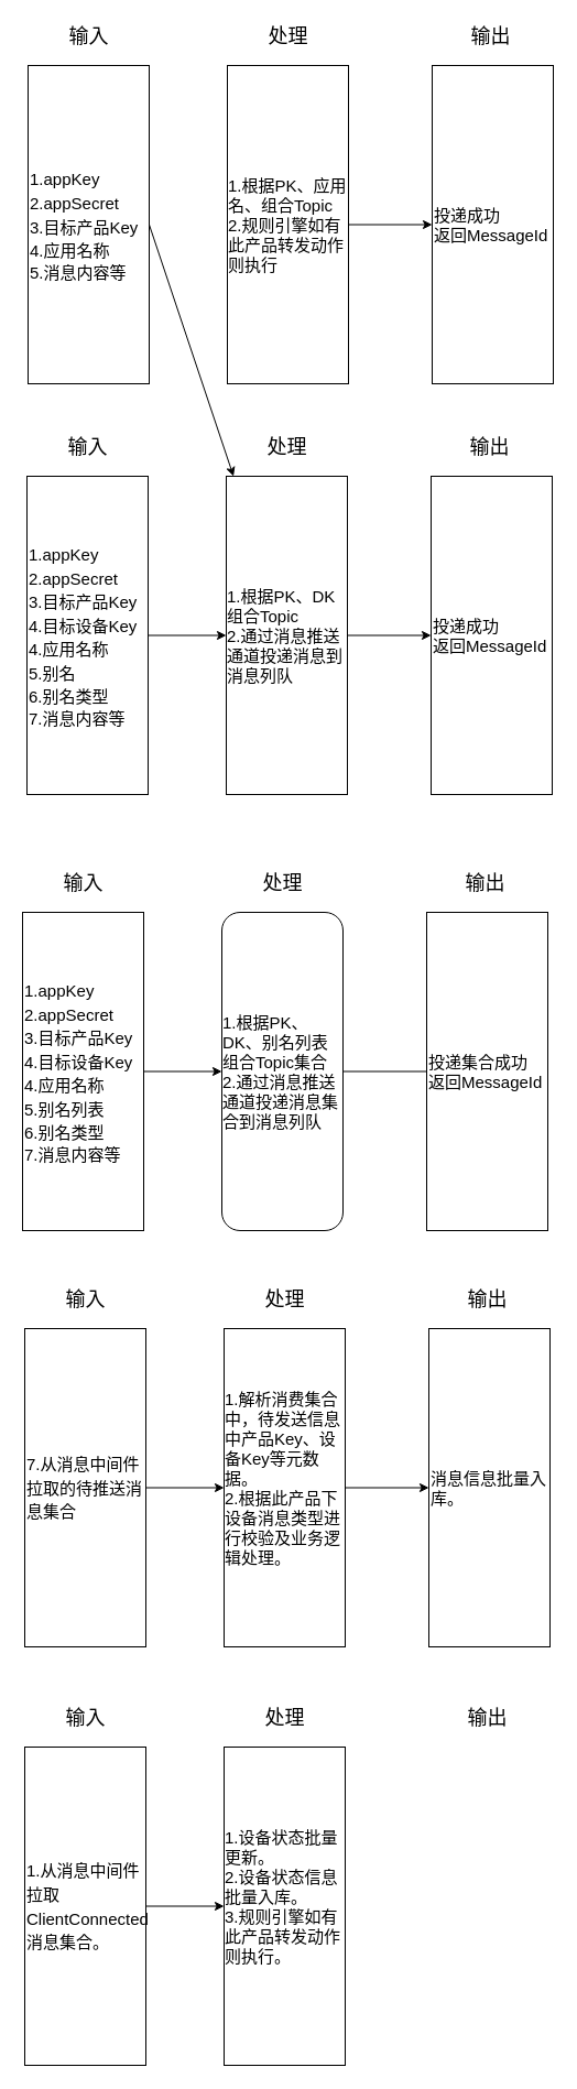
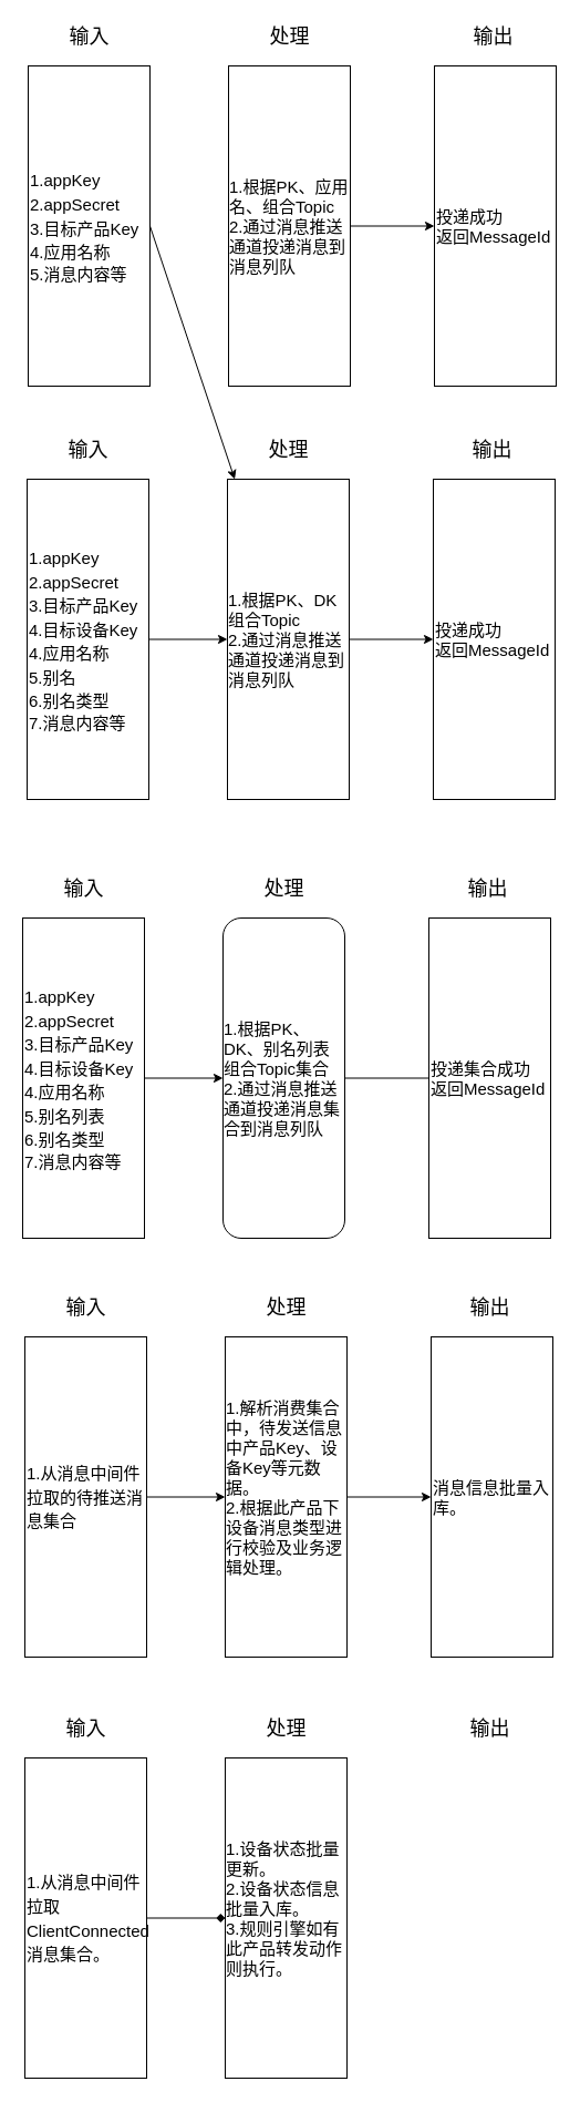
  <mxCell id="0" />
  <mxCell id="1" parent="0" />
  <mxCell id="2" value="" style="group" vertex="1" connectable="0" parent="1"><mxGeometry x="25" y="20" width="477" height="328" as="geometry" /></mxCell>
  <mxCell id="3" value="" style="group" vertex="1" connectable="0" parent="2"><mxGeometry x="367" width="110" height="328" as="geometry" /></mxCell>
  <mxCell id="4" value="投递成功&lt;br&gt;返回MessageId" style="rounded=0;whiteSpace=wrap;html=1;fontSize=15;align=left;" vertex="1" parent="3"><mxGeometry y="39" width="110" height="289" as="geometry" /></mxCell>
  <mxCell id="5" value="输出" style="text;html=1;align=center;verticalAlign=middle;resizable=0;points=[];autosize=1;fontSize=18;" vertex="1" parent="3"><mxGeometry x="30" width="46" height="26" as="geometry" /></mxCell>
  <mxCell id="6" value="" style="group" vertex="1" connectable="0" parent="2"><mxGeometry x="181" width="110" height="328" as="geometry" /></mxCell>
- <mxCell id="7" value="&lt;div style=&quot;text-align: left&quot;&gt;&lt;span&gt;1.根据PK、应用名、组合Topic&lt;/span&gt;&lt;/div&gt;&lt;font style=&quot;font-size: 15px&quot;&gt;&lt;div style=&quot;text-align: left&quot;&gt;&lt;span&gt;2.规则引擎如有此产品转发动作则执行&lt;/span&gt;&lt;/div&gt;&lt;/font&gt;" style="rounded=0;whiteSpace=wrap;html=1;fontSize=15;" vertex="1" parent="6"><mxGeometry y="39" width="110" height="289" as="geometry" /></mxCell>
+ <mxCell id="7" value="&lt;div style=&quot;text-align: left&quot;&gt;&lt;span&gt;1.根据PK、应用名、组合Topic&lt;/span&gt;&lt;/div&gt;&lt;font style=&quot;font-size: 15px&quot;&gt;&lt;div style=&quot;text-align: left&quot;&gt;&lt;span&gt;2.通过消息推送通道投递消息到消息列队&lt;/span&gt;&lt;/div&gt;&lt;/font&gt;" style="rounded=0;whiteSpace=wrap;html=1;fontSize=15;" vertex="1" parent="6"><mxGeometry y="39" width="110" height="289" as="geometry" /></mxCell>
  <mxCell id="8" value="处理" style="text;html=1;align=center;verticalAlign=middle;resizable=0;points=[];autosize=1;fontSize=18;" vertex="1" parent="6"><mxGeometry x="32" width="46" height="26" as="geometry" /></mxCell>
  <mxCell id="9" value="" style="group" vertex="1" connectable="0" parent="2"><mxGeometry width="110" height="328" as="geometry" /></mxCell>
  <mxCell id="10" value="&lt;font style=&quot;font-size: 15px&quot;&gt;1.appKey&lt;br&gt;2.appSecret&lt;br&gt;3.目标产品Key&lt;br&gt;4.应用名称&lt;br&gt;&lt;div&gt;&lt;span&gt;5.消息内容等&lt;/span&gt;&lt;/div&gt;&lt;/font&gt;" style="rounded=0;whiteSpace=wrap;html=1;fontSize=18;align=left;" vertex="1" parent="9"><mxGeometry y="39" width="110" height="289" as="geometry" /></mxCell>
  <mxCell id="11" value="输入" style="text;html=1;align=center;verticalAlign=middle;resizable=0;points=[];autosize=1;fontSize=18;" vertex="1" parent="9"><mxGeometry x="32" width="46" height="26" as="geometry" /></mxCell>
  <mxCell id="12" value="" style="endArrow=classic;html=1;fontSize=18;exitX=1;exitY=0.5;exitDx=0;exitDy=0;" edge="1" parent="2" source="10" target="19"><mxGeometry width="50" height="50" relative="1" as="geometry"><mxPoint x="288" y="174" as="sourcePoint" /><mxPoint x="338" y="124" as="targetPoint" /></mxGeometry></mxCell>
  <mxCell id="13" style="edgeStyle=orthogonalEdgeStyle;rounded=0;orthogonalLoop=1;jettySize=auto;html=1;exitX=1;exitY=0.5;exitDx=0;exitDy=0;entryX=0;entryY=0.5;entryDx=0;entryDy=0;endArrow=classic;endFill=1;fontSize=18;" edge="1" parent="2" source="7" target="4"><mxGeometry relative="1" as="geometry" /></mxCell>
  <mxCell id="14" value="" style="group" vertex="1" connectable="0" parent="1"><mxGeometry x="24" y="393" width="477" height="328" as="geometry" /></mxCell>
  <mxCell id="15" value="" style="group" vertex="1" connectable="0" parent="14"><mxGeometry x="367" width="110" height="328" as="geometry" /></mxCell>
  <mxCell id="16" value="投递成功&lt;br&gt;返回MessageId" style="rounded=0;whiteSpace=wrap;html=1;fontSize=15;align=left;" vertex="1" parent="15"><mxGeometry y="39" width="110" height="289" as="geometry" /></mxCell>
  <mxCell id="17" value="输出" style="text;html=1;align=center;verticalAlign=middle;resizable=0;points=[];autosize=1;fontSize=18;" vertex="1" parent="15"><mxGeometry x="30" width="46" height="26" as="geometry" /></mxCell>
  <mxCell id="18" value="" style="group" vertex="1" connectable="0" parent="14"><mxGeometry x="181" width="110" height="328" as="geometry" /></mxCell>
  <mxCell id="19" value="&lt;div style=&quot;text-align: left&quot;&gt;&lt;span&gt;1.根据PK、DK组合Topic&lt;/span&gt;&lt;/div&gt;&lt;font style=&quot;font-size: 15px&quot;&gt;&lt;div style=&quot;text-align: left&quot;&gt;&lt;span&gt;2.通过消息推送通道投递消息到消息列队&lt;/span&gt;&lt;/div&gt;&lt;/font&gt;" style="rounded=0;whiteSpace=wrap;html=1;fontSize=15;" vertex="1" parent="18"><mxGeometry y="39" width="110" height="289" as="geometry" /></mxCell>
  <mxCell id="20" value="处理" style="text;html=1;align=center;verticalAlign=middle;resizable=0;points=[];autosize=1;fontSize=18;" vertex="1" parent="18"><mxGeometry x="32" width="46" height="26" as="geometry" /></mxCell>
  <mxCell id="21" value="" style="group" vertex="1" connectable="0" parent="14"><mxGeometry width="110" height="328" as="geometry" /></mxCell>
  <mxCell id="22" value="&lt;font style=&quot;font-size: 15px&quot;&gt;1.appKey&lt;br&gt;2.appSecret&lt;br&gt;3.目标产品Key&lt;br&gt;4.目标设备Key&lt;br&gt;4.应用名称&lt;br&gt;5.别名&lt;br&gt;6.别名类型&lt;br&gt;&lt;div&gt;&lt;span&gt;7.消息内容等&lt;/span&gt;&lt;/div&gt;&lt;/font&gt;" style="rounded=0;whiteSpace=wrap;html=1;fontSize=18;align=left;" vertex="1" parent="21"><mxGeometry y="39" width="110" height="289" as="geometry" /></mxCell>
  <mxCell id="23" value="输入" style="text;html=1;align=center;verticalAlign=middle;resizable=0;points=[];autosize=1;fontSize=18;" vertex="1" parent="21"><mxGeometry x="32" width="46" height="26" as="geometry" /></mxCell>
  <mxCell id="24" value="" style="endArrow=classic;html=1;fontSize=18;exitX=1;exitY=0.5;exitDx=0;exitDy=0;" edge="1" parent="14" source="22" target="19"><mxGeometry width="50" height="50" relative="1" as="geometry"><mxPoint x="288" y="174" as="sourcePoint" /><mxPoint x="338" y="124" as="targetPoint" /></mxGeometry></mxCell>
  <mxCell id="25" style="edgeStyle=orthogonalEdgeStyle;rounded=0;orthogonalLoop=1;jettySize=auto;html=1;exitX=1;exitY=0.5;exitDx=0;exitDy=0;entryX=0;entryY=0.5;entryDx=0;entryDy=0;endArrow=classic;endFill=1;fontSize=18;" edge="1" parent="14" source="19" target="16"><mxGeometry relative="1" as="geometry" /></mxCell>
  <mxCell id="26" value="" style="group" vertex="1" connectable="0" parent="1"><mxGeometry x="20" y="789" width="477" height="328" as="geometry" /></mxCell>
  <mxCell id="27" value="" style="group" vertex="1" connectable="0" parent="26"><mxGeometry x="367" width="110" height="328" as="geometry" /></mxCell>
  <mxCell id="28" value="投递集合成功&lt;br&gt;返回MessageId" style="rounded=0;whiteSpace=wrap;html=1;fontSize=15;align=left;" vertex="1" parent="27"><mxGeometry y="39" width="110" height="289" as="geometry" /></mxCell>
  <mxCell id="29" value="输出" style="text;html=1;align=center;verticalAlign=middle;resizable=0;points=[];autosize=1;fontSize=18;" vertex="1" parent="27"><mxGeometry x="30" width="46" height="26" as="geometry" /></mxCell>
  <mxCell id="30" value="" style="group" vertex="1" connectable="0" parent="26"><mxGeometry x="181" width="110" height="328" as="geometry" /></mxCell>
  <mxCell id="31" value="&lt;div style=&quot;text-align: left&quot;&gt;&lt;span&gt;1.根据PK、DK、别名列表组合Topic集合&lt;/span&gt;&lt;/div&gt;&lt;font style=&quot;font-size: 15px&quot;&gt;&lt;div style=&quot;text-align: left&quot;&gt;&lt;span&gt;2.通过消息推送通道投递消息集合到消息列队&lt;/span&gt;&lt;/div&gt;&lt;/font&gt;" style="whiteSpace=wrap;html=1;fontSize=15;rounded=1;" vertex="1" parent="30"><mxGeometry y="39" width="110" height="289" as="geometry" /></mxCell>
  <mxCell id="32" value="处理" style="text;html=1;align=center;verticalAlign=middle;resizable=0;points=[];autosize=1;fontSize=18;" vertex="1" parent="30"><mxGeometry x="32" width="46" height="26" as="geometry" /></mxCell>
  <mxCell id="33" value="" style="group" vertex="1" connectable="0" parent="26"><mxGeometry width="110" height="328" as="geometry" /></mxCell>
  <mxCell id="34" value="&lt;font style=&quot;font-size: 15px&quot;&gt;1.appKey&lt;br&gt;2.appSecret&lt;br&gt;3.目标产品Key&lt;br&gt;4.目标设备Key&lt;br&gt;4.应用名称&lt;br&gt;5.别名列表&lt;br&gt;6.别名类型&lt;br&gt;&lt;div&gt;&lt;span&gt;7.消息内容等&lt;/span&gt;&lt;/div&gt;&lt;/font&gt;" style="rounded=0;whiteSpace=wrap;html=1;fontSize=18;align=left;" vertex="1" parent="33"><mxGeometry y="39" width="110" height="289" as="geometry" /></mxCell>
  <mxCell id="35" value="输入" style="text;html=1;align=center;verticalAlign=middle;resizable=0;points=[];autosize=1;fontSize=18;" vertex="1" parent="33"><mxGeometry x="32" width="46" height="26" as="geometry" /></mxCell>
  <mxCell id="36" value="" style="endArrow=classic;html=1;fontSize=18;exitX=1;exitY=0.5;exitDx=0;exitDy=0;" edge="1" parent="26" source="34" target="31"><mxGeometry width="50" height="50" relative="1" as="geometry"><mxPoint x="288" y="174" as="sourcePoint" /><mxPoint x="338" y="124" as="targetPoint" /></mxGeometry></mxCell>
  <mxCell id="37" style="edgeStyle=orthogonalEdgeStyle;rounded=0;orthogonalLoop=1;jettySize=auto;html=1;exitX=1;exitY=0.5;exitDx=0;exitDy=0;entryX=0;entryY=0.5;entryDx=0;entryDy=0;endArrow=none;endFill=1;fontSize=18;" edge="1" parent="26" source="31" target="28"><mxGeometry relative="1" as="geometry" /></mxCell>
  <mxCell id="38" value="" style="group" vertex="1" connectable="0" parent="1"><mxGeometry x="22" y="1167" width="477" height="328" as="geometry" /></mxCell>
  <mxCell id="39" value="" style="group" vertex="1" connectable="0" parent="38"><mxGeometry x="367" width="110" height="328" as="geometry" /></mxCell>
  <mxCell id="40" value="消息信息批量入库。" style="rounded=0;whiteSpace=wrap;html=1;fontSize=15;align=left;" vertex="1" parent="39"><mxGeometry y="39" width="110" height="289" as="geometry" /></mxCell>
  <mxCell id="41" value="输出" style="text;html=1;align=center;verticalAlign=middle;resizable=0;points=[];autosize=1;fontSize=18;" vertex="1" parent="39"><mxGeometry x="30" width="46" height="26" as="geometry" /></mxCell>
  <mxCell id="42" value="" style="group" vertex="1" connectable="0" parent="38"><mxGeometry x="181" width="110" height="328" as="geometry" /></mxCell>
  <mxCell id="43" value="&lt;div style=&quot;text-align: left&quot;&gt;1.解析消费集合中，待发送信息中产品Key、设备Key等元数据。&lt;br&gt;2.根据此产品下设备消息类型进行校验及业务逻辑处理。&lt;/div&gt;&lt;div style=&quot;text-align: left&quot;&gt;&lt;br&gt;&lt;/div&gt;" style="rounded=0;whiteSpace=wrap;html=1;fontSize=15;" vertex="1" parent="42"><mxGeometry y="39" width="110" height="289" as="geometry" /></mxCell>
  <mxCell id="44" value="处理" style="text;html=1;align=center;verticalAlign=middle;resizable=0;points=[];autosize=1;fontSize=18;" vertex="1" parent="42"><mxGeometry x="32" width="46" height="26" as="geometry" /></mxCell>
  <mxCell id="45" value="" style="group" vertex="1" connectable="0" parent="38"><mxGeometry width="110" height="328" as="geometry" /></mxCell>
- <mxCell id="46" value="&lt;font style=&quot;font-size: 15px&quot;&gt;7.从消息中间件拉取的待推送消息集合&lt;br&gt;&lt;/font&gt;" style="rounded=0;whiteSpace=wrap;html=1;fontSize=18;align=left;" vertex="1" parent="45"><mxGeometry y="39" width="110" height="289" as="geometry" /></mxCell>
+ <mxCell id="46" value="&lt;font style=&quot;font-size: 15px&quot;&gt;1.从消息中间件拉取的待推送消息集合&lt;br&gt;&lt;/font&gt;" style="rounded=0;whiteSpace=wrap;html=1;fontSize=18;align=left;" vertex="1" parent="45"><mxGeometry y="39" width="110" height="289" as="geometry" /></mxCell>
  <mxCell id="47" value="输入" style="text;html=1;align=center;verticalAlign=middle;resizable=0;points=[];autosize=1;fontSize=18;" vertex="1" parent="45"><mxGeometry x="32" width="46" height="26" as="geometry" /></mxCell>
  <mxCell id="48" value="" style="endArrow=classic;html=1;fontSize=18;exitX=1;exitY=0.5;exitDx=0;exitDy=0;" edge="1" parent="38" source="46" target="43"><mxGeometry width="50" height="50" relative="1" as="geometry"><mxPoint x="288" y="174" as="sourcePoint" /><mxPoint x="338" y="124" as="targetPoint" /></mxGeometry></mxCell>
  <mxCell id="49" style="edgeStyle=orthogonalEdgeStyle;rounded=0;orthogonalLoop=1;jettySize=auto;html=1;exitX=1;exitY=0.5;exitDx=0;exitDy=0;entryX=0;entryY=0.5;entryDx=0;entryDy=0;endArrow=classic;endFill=1;fontSize=18;" edge="1" parent="38" source="43" target="40"><mxGeometry relative="1" as="geometry" /></mxCell>
  <mxCell id="50" value="" style="group" vertex="1" connectable="0" parent="1"><mxGeometry x="22" y="1547" width="477" height="328" as="geometry" /></mxCell>
  <mxCell id="51" value="" style="group" vertex="1" connectable="0" parent="50"><mxGeometry x="367" width="110" height="328" as="geometry" /></mxCell>
  <mxCell id="52" value="输出" style="text;html=1;align=center;verticalAlign=middle;resizable=0;points=[];autosize=1;fontSize=18;" vertex="1" parent="51"><mxGeometry x="30" width="46" height="26" as="geometry" /></mxCell>
  <mxCell id="53" value="" style="group" vertex="1" connectable="0" parent="50"><mxGeometry x="181" width="110" height="328" as="geometry" /></mxCell>
  <mxCell id="54" value="&lt;div style=&quot;text-align: left&quot;&gt;1.设备状态批量更新。&lt;br&gt;2.设备状态信息批量入库。&lt;/div&gt;&lt;div style=&quot;text-align: left&quot;&gt;3.规则引擎如有此产品转发动作则执行。&lt;/div&gt;&lt;div style=&quot;text-align: left&quot;&gt;&lt;br&gt;&lt;/div&gt;" style="rounded=0;whiteSpace=wrap;html=1;fontSize=15;" vertex="1" parent="53"><mxGeometry y="39" width="110" height="289" as="geometry" /></mxCell>
  <mxCell id="55" value="处理" style="text;html=1;align=center;verticalAlign=middle;resizable=0;points=[];autosize=1;fontSize=18;" vertex="1" parent="53"><mxGeometry x="32" width="46" height="26" as="geometry" /></mxCell>
  <mxCell id="56" value="" style="group" vertex="1" connectable="0" parent="50"><mxGeometry width="110" height="328" as="geometry" /></mxCell>
  <mxCell id="57" value="&lt;font style=&quot;font-size: 15px&quot;&gt;1.从消息中间件拉取ClientConnected消息集合。&lt;br&gt;&lt;/font&gt;" style="rounded=0;whiteSpace=wrap;html=1;fontSize=18;align=left;" vertex="1" parent="56"><mxGeometry y="39" width="110" height="289" as="geometry" /></mxCell>
  <mxCell id="58" value="输入" style="text;html=1;align=center;verticalAlign=middle;resizable=0;points=[];autosize=1;fontSize=18;" vertex="1" parent="56"><mxGeometry x="32" width="46" height="26" as="geometry" /></mxCell>
- <mxCell id="59" value="" style="endArrow=classic;html=1;fontSize=18;exitX=1;exitY=0.5;exitDx=0;exitDy=0;" edge="1" parent="50" source="57" target="54"><mxGeometry width="50" height="50" relative="1" as="geometry"><mxPoint x="288" y="174" as="sourcePoint" /><mxPoint x="338" y="124" as="targetPoint" /></mxGeometry></mxCell>
+ <mxCell id="59" value="" style="endArrow=diamond;html=1;fontSize=18;exitX=1;exitY=0.5;exitDx=0;exitDy=0;" edge="1" parent="50" source="57" target="54"><mxGeometry width="50" height="50" relative="1" as="geometry"><mxPoint x="288" y="174" as="sourcePoint" /><mxPoint x="338" y="124" as="targetPoint" /></mxGeometry></mxCell>
